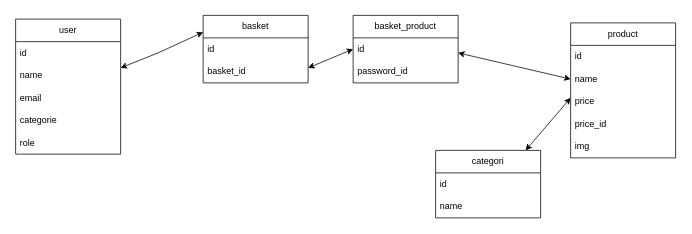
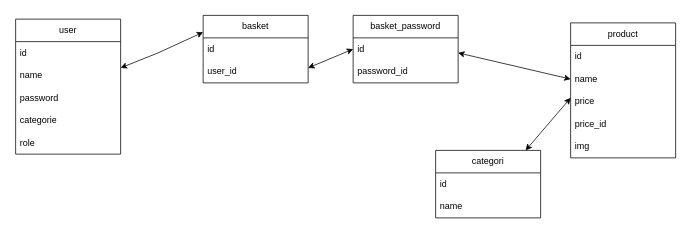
  <mxCell id="0" />
  <mxCell id="1" parent="0" />
  <mxCell id="2" value="user" style="swimlane;fontStyle=0;childLayout=stackLayout;horizontal=1;startSize=30;horizontalStack=0;resizeParent=1;resizeParentMax=0;resizeLast=0;collapsible=1;marginBottom=0;whiteSpace=wrap;html=1;" vertex="1" parent="1"><mxGeometry x="20" y="25" width="140" height="180" as="geometry" /></mxCell>
  <mxCell id="3" value="id" style="text;strokeColor=none;fillColor=none;align=left;verticalAlign=middle;spacingLeft=4;spacingRight=4;overflow=hidden;points=[[0,0.5],[1,0.5]];portConstraint=eastwest;rotatable=0;whiteSpace=wrap;html=1;" vertex="1" parent="2"><mxGeometry y="30" width="140" height="30" as="geometry" /></mxCell>
  <mxCell id="4" value="name" style="text;strokeColor=none;fillColor=none;align=left;verticalAlign=middle;spacingLeft=4;spacingRight=4;overflow=hidden;points=[[0,0.5],[1,0.5]];portConstraint=eastwest;rotatable=0;whiteSpace=wrap;html=1;" vertex="1" parent="2"><mxGeometry y="60" width="140" height="30" as="geometry" /></mxCell>
- <mxCell id="5" value="email" style="text;strokeColor=none;fillColor=none;align=left;verticalAlign=middle;spacingLeft=4;spacingRight=4;overflow=hidden;points=[[0,0.5],[1,0.5]];portConstraint=eastwest;rotatable=0;whiteSpace=wrap;html=1;" vertex="1" parent="2"><mxGeometry y="90" width="140" height="30" as="geometry" /></mxCell>
+ <mxCell id="5" value="password" style="text;strokeColor=none;fillColor=none;align=left;verticalAlign=middle;spacingLeft=4;spacingRight=4;overflow=hidden;points=[[0,0.5],[1,0.5]];portConstraint=eastwest;rotatable=0;whiteSpace=wrap;html=1;" vertex="1" parent="2"><mxGeometry y="90" width="140" height="30" as="geometry" /></mxCell>
  <mxCell id="6" value="categorie" style="text;strokeColor=none;fillColor=none;align=left;verticalAlign=middle;spacingLeft=4;spacingRight=4;overflow=hidden;points=[[0,0.5],[1,0.5]];portConstraint=eastwest;rotatable=0;whiteSpace=wrap;html=1;" vertex="1" parent="2"><mxGeometry y="120" width="140" height="30" as="geometry" /></mxCell>
  <mxCell id="7" value="role" style="text;strokeColor=none;fillColor=none;align=left;verticalAlign=middle;spacingLeft=4;spacingRight=4;overflow=hidden;points=[[0,0.5],[1,0.5]];portConstraint=eastwest;rotatable=0;whiteSpace=wrap;html=1;" vertex="1" parent="2"><mxGeometry y="150" width="140" height="30" as="geometry" /></mxCell>
  <mxCell id="8" value="basket" style="swimlane;fontStyle=0;childLayout=stackLayout;horizontal=1;startSize=30;horizontalStack=0;resizeParent=1;resizeParentMax=0;resizeLast=0;collapsible=1;marginBottom=0;whiteSpace=wrap;html=1;" vertex="1" parent="1"><mxGeometry x="270" y="20" width="140" height="90" as="geometry" /></mxCell>
  <mxCell id="9" value="id" style="text;strokeColor=none;fillColor=none;align=left;verticalAlign=middle;spacingLeft=4;spacingRight=4;overflow=hidden;points=[[0,0.5],[1,0.5]];portConstraint=eastwest;rotatable=0;whiteSpace=wrap;html=1;" vertex="1" parent="8"><mxGeometry y="30" width="140" height="30" as="geometry" /></mxCell>
- <mxCell id="10" value="basket_id" style="text;strokeColor=none;fillColor=none;align=left;verticalAlign=middle;spacingLeft=4;spacingRight=4;overflow=hidden;points=[[0,0.5],[1,0.5]];portConstraint=eastwest;rotatable=0;whiteSpace=wrap;html=1;" vertex="1" parent="8"><mxGeometry y="60" width="140" height="30" as="geometry" /></mxCell>
+ <mxCell id="10" value="user_id" style="text;strokeColor=none;fillColor=none;align=left;verticalAlign=middle;spacingLeft=4;spacingRight=4;overflow=hidden;points=[[0,0.5],[1,0.5]];portConstraint=eastwest;rotatable=0;whiteSpace=wrap;html=1;" vertex="1" parent="8"><mxGeometry y="60" width="140" height="30" as="geometry" /></mxCell>
  <mxCell id="11" value="" style="endArrow=classic;startArrow=classic;html=1;rounded=0;entryX=0;entryY=0.25;entryDx=0;entryDy=0;" edge="1" parent="1" target="8"><mxGeometry width="50" height="50" relative="1" as="geometry"><mxPoint x="160" y="90" as="sourcePoint" /><mxPoint x="210" y="40" as="targetPoint" /><Array as="points"><mxPoint x="210" y="70" /></Array></mxGeometry></mxCell>
  <mxCell id="12" value="product" style="swimlane;fontStyle=0;childLayout=stackLayout;horizontal=1;startSize=30;horizontalStack=0;resizeParent=1;resizeParentMax=0;resizeLast=0;collapsible=1;marginBottom=0;whiteSpace=wrap;html=1;" vertex="1" parent="1"><mxGeometry x="760" y="30" width="140" height="180" as="geometry" /></mxCell>
  <mxCell id="13" value="id" style="text;strokeColor=none;fillColor=none;align=left;verticalAlign=middle;spacingLeft=4;spacingRight=4;overflow=hidden;points=[[0,0.5],[1,0.5]];portConstraint=eastwest;rotatable=0;whiteSpace=wrap;html=1;" vertex="1" parent="12"><mxGeometry y="30" width="140" height="30" as="geometry" /></mxCell>
  <mxCell id="14" value="name" style="text;strokeColor=none;fillColor=none;align=left;verticalAlign=middle;spacingLeft=4;spacingRight=4;overflow=hidden;points=[[0,0.5],[1,0.5]];portConstraint=eastwest;rotatable=0;whiteSpace=wrap;html=1;" vertex="1" parent="12"><mxGeometry y="60" width="140" height="30" as="geometry" /></mxCell>
  <mxCell id="15" value="price" style="text;strokeColor=none;fillColor=none;align=left;verticalAlign=middle;spacingLeft=4;spacingRight=4;overflow=hidden;points=[[0,0.5],[1,0.5]];portConstraint=eastwest;rotatable=0;whiteSpace=wrap;html=1;" vertex="1" parent="12"><mxGeometry y="90" width="140" height="30" as="geometry" /></mxCell>
  <mxCell id="16" value="price_id" style="text;strokeColor=none;fillColor=none;align=left;verticalAlign=middle;spacingLeft=4;spacingRight=4;overflow=hidden;points=[[0,0.5],[1,0.5]];portConstraint=eastwest;rotatable=0;whiteSpace=wrap;html=1;" vertex="1" parent="12"><mxGeometry y="120" width="140" height="30" as="geometry" /></mxCell>
  <mxCell id="17" value="img" style="text;strokeColor=none;fillColor=none;align=left;verticalAlign=middle;spacingLeft=4;spacingRight=4;overflow=hidden;points=[[0,0.5],[1,0.5]];portConstraint=eastwest;rotatable=0;whiteSpace=wrap;html=1;" vertex="1" parent="12"><mxGeometry y="150" width="140" height="30" as="geometry" /></mxCell>
  <mxCell id="18" value="categori" style="swimlane;fontStyle=0;childLayout=stackLayout;horizontal=1;startSize=30;horizontalStack=0;resizeParent=1;resizeParentMax=0;resizeLast=0;collapsible=1;marginBottom=0;whiteSpace=wrap;html=1;" vertex="1" parent="1"><mxGeometry x="580" y="200" width="140" height="90" as="geometry" /></mxCell>
  <mxCell id="19" value="id" style="text;strokeColor=none;fillColor=none;align=left;verticalAlign=middle;spacingLeft=4;spacingRight=4;overflow=hidden;points=[[0,0.5],[1,0.5]];portConstraint=eastwest;rotatable=0;whiteSpace=wrap;html=1;" vertex="1" parent="18"><mxGeometry y="30" width="140" height="30" as="geometry" /></mxCell>
  <mxCell id="20" value="name" style="text;strokeColor=none;fillColor=none;align=left;verticalAlign=middle;spacingLeft=4;spacingRight=4;overflow=hidden;points=[[0,0.5],[1,0.5]];portConstraint=eastwest;rotatable=0;whiteSpace=wrap;html=1;" vertex="1" parent="18"><mxGeometry y="60" width="140" height="30" as="geometry" /></mxCell>
  <mxCell id="21" value="" style="endArrow=classic;startArrow=classic;html=1;rounded=0;" edge="1" parent="1"><mxGeometry width="50" height="50" relative="1" as="geometry"><mxPoint x="700" y="200" as="sourcePoint" /><mxPoint x="760" y="130" as="targetPoint" /></mxGeometry></mxCell>
- <mxCell id="22" value="basket_product" style="swimlane;fontStyle=0;childLayout=stackLayout;horizontal=1;startSize=30;horizontalStack=0;resizeParent=1;resizeParentMax=0;resizeLast=0;collapsible=1;marginBottom=0;whiteSpace=wrap;html=1;" vertex="1" parent="1"><mxGeometry x="470" y="20" width="140" height="90" as="geometry" /></mxCell>
+ <mxCell id="22" value="basket_password" style="swimlane;fontStyle=0;childLayout=stackLayout;horizontal=1;startSize=30;horizontalStack=0;resizeParent=1;resizeParentMax=0;resizeLast=0;collapsible=1;marginBottom=0;whiteSpace=wrap;html=1;" vertex="1" parent="1"><mxGeometry x="470" y="20" width="140" height="90" as="geometry" /></mxCell>
  <mxCell id="23" value="id" style="text;strokeColor=none;fillColor=none;align=left;verticalAlign=middle;spacingLeft=4;spacingRight=4;overflow=hidden;points=[[0,0.5],[1,0.5]];portConstraint=eastwest;rotatable=0;whiteSpace=wrap;html=1;" vertex="1" parent="22"><mxGeometry y="30" width="140" height="30" as="geometry" /></mxCell>
  <mxCell id="24" value="password_id" style="text;strokeColor=none;fillColor=none;align=left;verticalAlign=middle;spacingLeft=4;spacingRight=4;overflow=hidden;points=[[0,0.5],[1,0.5]];portConstraint=eastwest;rotatable=0;whiteSpace=wrap;html=1;" vertex="1" parent="22"><mxGeometry y="60" width="140" height="30" as="geometry" /></mxCell>
  <mxCell id="25" value="" style="endArrow=classic;startArrow=classic;html=1;rounded=0;entryX=0;entryY=0.5;entryDx=0;entryDy=0;" edge="1" parent="1" target="23"><mxGeometry width="50" height="50" relative="1" as="geometry"><mxPoint x="410" y="90" as="sourcePoint" /><mxPoint x="460" y="40" as="targetPoint" /></mxGeometry></mxCell>
  <mxCell id="26" value="" style="endArrow=classic;startArrow=classic;html=1;rounded=0;entryX=0;entryY=0.5;entryDx=0;entryDy=0;" edge="1" parent="1" target="14"><mxGeometry width="50" height="50" relative="1" as="geometry"><mxPoint x="610" y="70" as="sourcePoint" /><mxPoint x="660" y="20" as="targetPoint" /></mxGeometry></mxCell>
